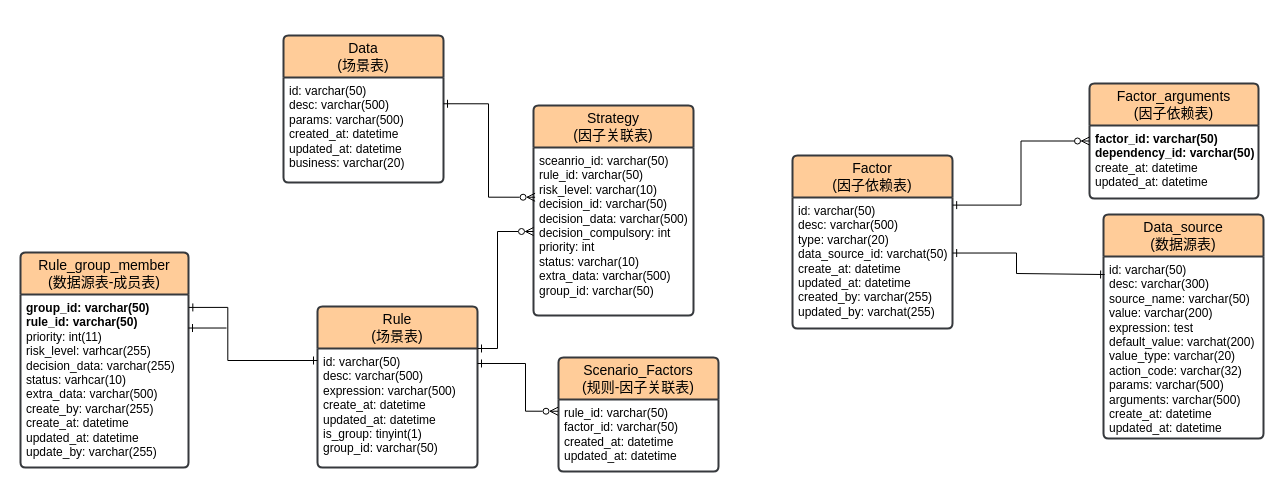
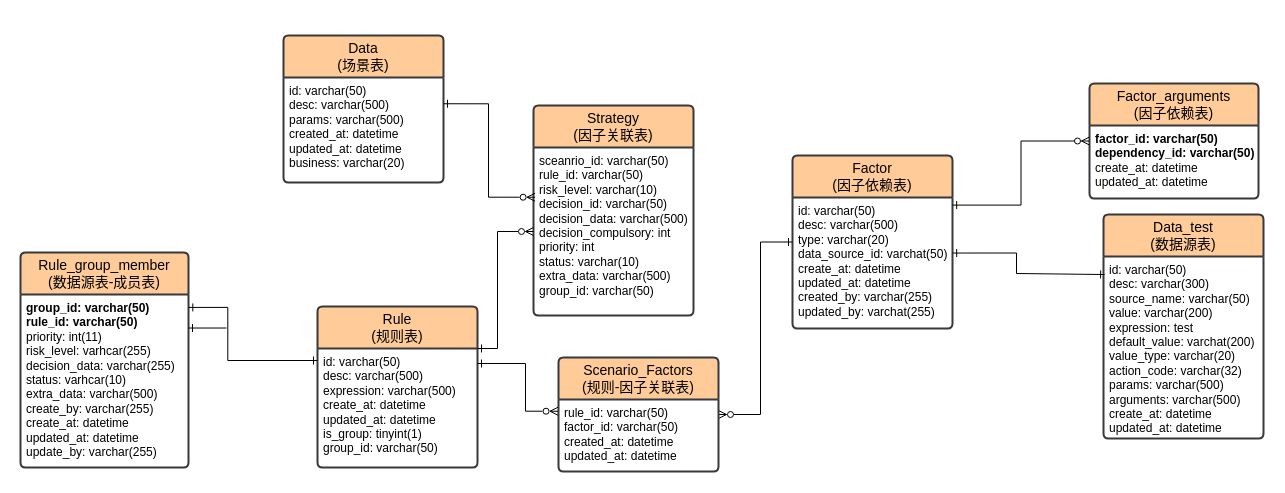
  <mxCell id="0" />
  <mxCell id="1" parent="0" />
- <mxCell id="2" value="Rule&lt;br&gt;(场景表)" style="swimlane;childLayout=stackLayout;horizontal=1;startSize=42;horizontalStack=0;rounded=1;fontSize=14;fontStyle=0;strokeWidth=2;resizeParent=0;resizeLast=1;shadow=0;dashed=0;align=center;arcSize=4;whiteSpace=wrap;html=1;fillColor=#ffcc99;strokeColor=#36393d;" parent="1" vertex="1"><mxGeometry x="317" y="306" width="160" height="161" as="geometry"><mxRectangle x="42" y="189" width="64" height="42" as="alternateBounds" /></mxGeometry></mxCell>
+ <mxCell id="2" value="Rule&lt;br&gt;(规则表)" style="swimlane;childLayout=stackLayout;horizontal=1;startSize=42;horizontalStack=0;rounded=1;fontSize=14;fontStyle=0;strokeWidth=2;resizeParent=0;resizeLast=1;shadow=0;dashed=0;align=center;arcSize=4;whiteSpace=wrap;html=1;fillColor=#ffcc99;strokeColor=#36393d;" parent="1" vertex="1"><mxGeometry x="317" y="306" width="160" height="161" as="geometry"><mxRectangle x="42" y="189" width="64" height="42" as="alternateBounds" /></mxGeometry></mxCell>
  <mxCell id="3" value="id: varchar(50)&lt;br&gt;desc: varchar(500)&lt;br&gt;expression: varchar(500)&lt;br&gt;create_at: datetime&lt;br&gt;updated_at: datetime&lt;br&gt;is_group: tinyint(1)&lt;br&gt;group_id: varchar(50)" style="align=left;strokeColor=none;fillColor=none;spacingLeft=4;fontSize=12;verticalAlign=top;resizable=0;rotatable=0;part=1;html=1;" parent="2" vertex="1"><mxGeometry y="42" width="160" height="119" as="geometry" /></mxCell>
  <mxCell id="4" style="edgeStyle=orthogonalEdgeStyle;rounded=0;orthogonalLoop=1;jettySize=auto;html=1;exitX=0.5;exitY=1;exitDx=0;exitDy=0;" parent="2" source="3" target="3" edge="1"><mxGeometry relative="1" as="geometry" /></mxCell>
  <mxCell id="5" value="Data&lt;br&gt;(场景表)" style="swimlane;childLayout=stackLayout;horizontal=1;startSize=42;horizontalStack=0;rounded=1;fontSize=14;fontStyle=0;strokeWidth=2;resizeParent=0;resizeLast=1;shadow=0;dashed=0;align=center;arcSize=4;whiteSpace=wrap;html=1;fillColor=#ffcc99;strokeColor=#36393d;" parent="1" vertex="1"><mxGeometry x="283" y="35" width="160" height="147" as="geometry" /></mxCell>
  <mxCell id="6" value="id: varchar(50)&lt;br&gt;desc: varchar(500)&lt;br&gt;params: varchar(500)&lt;br&gt;created_at: datetime&lt;br&gt;updated_at: datetime&lt;br&gt;business: varchar(20)" style="align=left;strokeColor=none;fillColor=none;spacingLeft=4;fontSize=12;verticalAlign=top;resizable=0;rotatable=0;part=1;html=1;" parent="5" vertex="1"><mxGeometry y="42" width="160" height="105" as="geometry" /></mxCell>
  <mxCell id="7" style="edgeStyle=orthogonalEdgeStyle;rounded=0;orthogonalLoop=1;jettySize=auto;html=1;exitX=0.5;exitY=1;exitDx=0;exitDy=0;" parent="5" source="6" target="6" edge="1"><mxGeometry relative="1" as="geometry" /></mxCell>
  <mxCell id="8" value="Factor&lt;br&gt;(因子依赖表)" style="swimlane;childLayout=stackLayout;horizontal=1;startSize=42;horizontalStack=0;rounded=1;fontSize=14;fontStyle=0;strokeWidth=2;resizeParent=0;resizeLast=1;shadow=0;dashed=0;align=center;arcSize=4;whiteSpace=wrap;html=1;fillColor=#ffcc99;strokeColor=#36393d;" parent="1" vertex="1"><mxGeometry x="792" y="155" width="160" height="173" as="geometry"><mxRectangle x="42" y="189" width="64" height="42" as="alternateBounds" /></mxGeometry></mxCell>
  <mxCell id="9" value="id: varchar(50)&lt;br&gt;desc: varchar(500)&lt;br&gt;type: varchar(20)&lt;br&gt;data_source_id: varchat(50)&lt;br&gt;create_at: datetime&lt;br&gt;updated_at: datetime&lt;br&gt;created_by: varchar(255)&lt;br&gt;updated_by: varchat(255)" style="align=left;strokeColor=none;fillColor=none;spacingLeft=4;fontSize=12;verticalAlign=top;resizable=0;rotatable=0;part=1;html=1;" parent="8" vertex="1"><mxGeometry y="42" width="160" height="131" as="geometry" /></mxCell>
  <mxCell id="10" style="edgeStyle=orthogonalEdgeStyle;rounded=0;orthogonalLoop=1;jettySize=auto;html=1;exitX=0.5;exitY=1;exitDx=0;exitDy=0;" parent="8" source="9" target="9" edge="1"><mxGeometry relative="1" as="geometry" /></mxCell>
- <mxCell id="11" value="Data_source&lt;br&gt;(数据源表)" style="swimlane;childLayout=stackLayout;horizontal=1;startSize=42;horizontalStack=0;rounded=1;fontSize=14;fontStyle=0;strokeWidth=2;resizeParent=0;resizeLast=1;shadow=0;dashed=0;align=center;arcSize=4;whiteSpace=wrap;html=1;fillColor=#ffcc99;strokeColor=#36393d;" parent="1" vertex="1"><mxGeometry x="1103" y="214" width="160" height="224" as="geometry"><mxRectangle x="42" y="189" width="64" height="42" as="alternateBounds" /></mxGeometry></mxCell>
+ <mxCell id="11" value="Data_test&lt;br&gt;(数据源表)" style="swimlane;childLayout=stackLayout;horizontal=1;startSize=42;horizontalStack=0;rounded=1;fontSize=14;fontStyle=0;strokeWidth=2;resizeParent=0;resizeLast=1;shadow=0;dashed=0;align=center;arcSize=4;whiteSpace=wrap;html=1;fillColor=#ffcc99;strokeColor=#36393d;" parent="1" vertex="1"><mxGeometry x="1103" y="214" width="160" height="224" as="geometry"><mxRectangle x="42" y="189" width="64" height="42" as="alternateBounds" /></mxGeometry></mxCell>
  <mxCell id="12" value="id: varchar(50)&lt;br&gt;desc: varchar(300)&lt;br&gt;source_name: varchar(50)&lt;br&gt;value: varchar(200)&lt;br&gt;expression: test&lt;br&gt;default_value: varchat(200)&lt;br&gt;value_type: varchar(20)&lt;br&gt;action_code: varchar(32)&lt;br&gt;params: varchar(500)&lt;br&gt;arguments: varchar(500)&lt;br&gt;create_at: datetime&lt;br&gt;updated_at: datetime" style="align=left;strokeColor=none;fillColor=none;spacingLeft=4;fontSize=12;verticalAlign=top;resizable=0;rotatable=0;part=1;html=1;" parent="11" vertex="1"><mxGeometry y="42" width="160" height="182" as="geometry" /></mxCell>
  <mxCell id="13" style="edgeStyle=orthogonalEdgeStyle;rounded=0;orthogonalLoop=1;jettySize=auto;html=1;exitX=0.5;exitY=1;exitDx=0;exitDy=0;" parent="11" source="12" target="12" edge="1"><mxGeometry relative="1" as="geometry" /></mxCell>
  <mxCell id="14" value="Strategy&lt;br&gt;(因子关联表)" style="swimlane;childLayout=stackLayout;horizontal=1;startSize=42;horizontalStack=0;rounded=1;fontSize=14;fontStyle=0;strokeWidth=2;resizeParent=0;resizeLast=1;shadow=0;dashed=0;align=center;arcSize=4;whiteSpace=wrap;html=1;fillColor=#ffcc99;strokeColor=#36393d;" parent="1" vertex="1"><mxGeometry x="533" y="105" width="160" height="210" as="geometry"><mxRectangle x="42" y="189" width="64" height="42" as="alternateBounds" /></mxGeometry></mxCell>
  <mxCell id="15" value="sceanrio_id: varchar(50)&lt;br&gt;rule_id: varchar(50)&lt;br&gt;risk_level: varchar(10)&lt;br&gt;decision_id: varchar(50)&lt;br&gt;decision_data: varchar(500)&lt;br&gt;decision_compulsory: int&lt;br&gt;priority: int&lt;br&gt;status: varchar(10)&lt;br&gt;extra_data: varchar(500)&lt;br&gt;group_id: varchar(50)" style="align=left;strokeColor=none;fillColor=none;spacingLeft=4;fontSize=12;verticalAlign=top;resizable=0;rotatable=0;part=1;html=1;" parent="14" vertex="1"><mxGeometry y="42" width="160" height="168" as="geometry" /></mxCell>
  <mxCell id="16" style="edgeStyle=orthogonalEdgeStyle;rounded=0;orthogonalLoop=1;jettySize=auto;html=1;exitX=0.5;exitY=1;exitDx=0;exitDy=0;" parent="14" source="15" target="15" edge="1"><mxGeometry relative="1" as="geometry" /></mxCell>
  <mxCell id="17" style="rounded=0;orthogonalLoop=1;jettySize=auto;html=1;exitX=1;exitY=0;exitDx=0;exitDy=0;entryX=0;entryY=0.5;entryDx=0;entryDy=0;startArrow=ERone;startFill=0;endArrow=ERzeroToMany;endFill=0;edgeStyle=orthogonalEdgeStyle;" parent="1" source="3" target="15" edge="1"><mxGeometry relative="1" as="geometry"><Array as="points"><mxPoint x="497" y="348" /><mxPoint x="497" y="231" /></Array></mxGeometry></mxCell>
  <mxCell id="18" style="rounded=0;orthogonalLoop=1;jettySize=auto;html=1;exitX=1;exitY=0.25;exitDx=0;exitDy=0;entryX=0.01;entryY=0.296;entryDx=0;entryDy=0;entryPerimeter=0;startArrow=ERone;startFill=0;endArrow=ERzeroToMany;endFill=0;edgeStyle=orthogonalEdgeStyle;" parent="1" source="6" target="15" edge="1"><mxGeometry relative="1" as="geometry" /></mxCell>
+ <mxCell id="19" style="rounded=0;orthogonalLoop=1;jettySize=auto;html=1;startArrow=ERzeroToMany;startFill=0;endArrow=ERone;endFill=0;edgeStyle=orthogonalEdgeStyle;entryX=0;entryY=0.5;entryDx=0;entryDy=0;" parent="1" source="20" target="8" edge="1"><mxGeometry relative="1" as="geometry"><mxPoint x="808" y="381" as="targetPoint" /><Array as="points"><mxPoint x="760" y="414" /><mxPoint x="760" y="241" /></Array></mxGeometry></mxCell>
  <mxCell id="20" value="Scenario_Factors&lt;br&gt;(规则-因子关联表)" style="swimlane;childLayout=stackLayout;horizontal=1;startSize=42;horizontalStack=0;rounded=1;fontSize=14;fontStyle=0;strokeWidth=2;resizeParent=0;resizeLast=1;shadow=0;dashed=0;align=center;arcSize=4;whiteSpace=wrap;html=1;fillColor=#ffcc99;strokeColor=#36393d;" parent="1" vertex="1"><mxGeometry x="558" y="357" width="160" height="114" as="geometry" /></mxCell>
  <mxCell id="21" value="rule_id: varchar(50)&lt;br&gt;factor_id: varchar(50)&lt;br&gt;created_at: datetime&lt;br&gt;updated_at: datetime" style="align=left;strokeColor=none;fillColor=none;spacingLeft=4;fontSize=12;verticalAlign=top;resizable=0;rotatable=0;part=1;html=1;" parent="20" vertex="1"><mxGeometry y="42" width="160" height="72" as="geometry" /></mxCell>
  <mxCell id="22" style="edgeStyle=orthogonalEdgeStyle;rounded=0;orthogonalLoop=1;jettySize=auto;html=1;exitX=0.5;exitY=1;exitDx=0;exitDy=0;" parent="20" source="21" target="21" edge="1"><mxGeometry relative="1" as="geometry" /></mxCell>
  <mxCell id="23" style="edgeStyle=orthogonalEdgeStyle;rounded=0;orthogonalLoop=1;jettySize=auto;html=1;entryX=-0.003;entryY=0.163;entryDx=0;entryDy=0;entryPerimeter=0;endArrow=ERzeroToMany;endFill=0;startArrow=ERone;startFill=0;" parent="1" source="3" target="21" edge="1"><mxGeometry relative="1" as="geometry"><Array as="points"><mxPoint x="525" y="363" /><mxPoint x="525" y="411" /></Array></mxGeometry></mxCell>
  <mxCell id="24" style="edgeStyle=orthogonalEdgeStyle;rounded=0;orthogonalLoop=1;jettySize=auto;html=1;exitX=0.5;exitY=1;exitDx=0;exitDy=0;" parent="1" edge="1"><mxGeometry relative="1" as="geometry"><mxPoint x="456" y="63" as="sourcePoint" /><mxPoint x="456" y="63" as="targetPoint" /></mxGeometry></mxCell>
  <mxCell id="25" value="Factor_arguments&lt;br&gt;(因子依赖表)" style="swimlane;childLayout=stackLayout;horizontal=1;startSize=42;horizontalStack=0;rounded=1;fontSize=14;fontStyle=0;strokeWidth=2;resizeParent=0;resizeLast=1;shadow=0;dashed=0;align=center;arcSize=4;whiteSpace=wrap;html=1;fillColor=#ffcc99;strokeColor=#36393d;" parent="1" vertex="1"><mxGeometry x="1089" y="83" width="169" height="115" as="geometry" /></mxCell>
  <mxCell id="26" value="&lt;b&gt;factor_id: varchar(50)&lt;br&gt;dependency_id: varchar(50)&lt;/b&gt;&lt;br&gt;create_at: datetime&lt;br&gt;updated_at: datetime" style="align=left;strokeColor=none;fillColor=none;spacingLeft=4;fontSize=12;verticalAlign=top;resizable=0;rotatable=0;part=1;html=1;" parent="25" vertex="1"><mxGeometry y="42" width="169" height="73" as="geometry" /></mxCell>
  <mxCell id="27" style="edgeStyle=orthogonalEdgeStyle;rounded=0;orthogonalLoop=1;jettySize=auto;html=1;exitX=0.5;exitY=1;exitDx=0;exitDy=0;" parent="25" source="26" target="26" edge="1"><mxGeometry relative="1" as="geometry" /></mxCell>
  <mxCell id="28" style="edgeStyle=orthogonalEdgeStyle;rounded=0;orthogonalLoop=1;jettySize=auto;html=1;exitX=0.5;exitY=1;exitDx=0;exitDy=0;" parent="1" edge="1"><mxGeometry relative="1" as="geometry"><mxPoint x="625" y="20" as="sourcePoint" /><mxPoint x="625" y="20" as="targetPoint" /></mxGeometry></mxCell>
  <mxCell id="29" style="edgeStyle=orthogonalEdgeStyle;rounded=0;orthogonalLoop=1;jettySize=auto;html=1;exitX=1.001;exitY=0.424;exitDx=0;exitDy=0;entryX=0.007;entryY=0.099;entryDx=0;entryDy=0;entryPerimeter=0;startArrow=ERone;startFill=0;exitPerimeter=0;endArrow=ERone;endFill=0;" parent="1" source="9" target="12" edge="1"><mxGeometry relative="1" as="geometry"><Array as="points"><mxPoint x="1016" y="253" /><mxPoint x="1016" y="273" /></Array></mxGeometry></mxCell>
  <mxCell id="30" style="edgeStyle=orthogonalEdgeStyle;rounded=0;orthogonalLoop=1;jettySize=auto;html=1;exitX=1.001;exitY=0.058;exitDx=0;exitDy=0;entryX=0;entryY=0.5;entryDx=0;entryDy=0;exitPerimeter=0;startArrow=ERone;startFill=0;endArrow=ERzeroToMany;endFill=0;" parent="1" source="9" target="25" edge="1"><mxGeometry relative="1" as="geometry" /></mxCell>
  <mxCell id="31" style="edgeStyle=orthogonalEdgeStyle;rounded=0;orthogonalLoop=1;jettySize=auto;html=1;exitX=0.5;exitY=1;exitDx=0;exitDy=0;" parent="1" edge="1"><mxGeometry relative="1" as="geometry"><mxPoint x="131" y="209" as="sourcePoint" /><mxPoint x="131" y="209" as="targetPoint" /></mxGeometry></mxCell>
  <mxCell id="32" value="Rule_group_member&lt;br&gt;(数据源表-成员表)" style="swimlane;childLayout=stackLayout;horizontal=1;startSize=42;horizontalStack=0;rounded=1;fontSize=14;fontStyle=0;strokeWidth=2;resizeParent=0;resizeLast=1;shadow=0;dashed=0;align=center;arcSize=4;whiteSpace=wrap;html=1;fillColor=#ffcc99;strokeColor=#36393d;" parent="1" vertex="1"><mxGeometry x="20" y="252" width="168" height="215" as="geometry" /></mxCell>
  <mxCell id="33" value="&lt;b&gt;group_id: varchar(50)&lt;/b&gt;&lt;br&gt;&lt;b&gt;rule_id: varchar(50)&lt;br&gt;&lt;/b&gt;priority: int(11)&lt;br&gt;risk_level: varhcar(255)&lt;br&gt;decision_data: varchar(255)&lt;br&gt;status: varhcar(10)&lt;br&gt;extra_data: varchar(500)&lt;br&gt;create_by: varchar(255)&lt;br style=&quot;border-color: var(--border-color);&quot;&gt;create_at: datetime&lt;br style=&quot;border-color: var(--border-color);&quot;&gt;updated_at: datetime&lt;br style=&quot;border-color: var(--border-color);&quot;&gt;update_by: varchar(255)" style="align=left;strokeColor=none;fillColor=none;spacingLeft=4;fontSize=12;verticalAlign=top;resizable=0;rotatable=0;part=1;html=1;" parent="32" vertex="1"><mxGeometry y="42" width="168" height="173" as="geometry" /></mxCell>
  <mxCell id="34" style="edgeStyle=orthogonalEdgeStyle;rounded=0;orthogonalLoop=1;jettySize=auto;html=1;exitX=0.5;exitY=1;exitDx=0;exitDy=0;" parent="32" source="33" target="33" edge="1"><mxGeometry relative="1" as="geometry" /></mxCell>
  <mxCell id="35" value="" style="endArrow=none;html=1;rounded=0;startArrow=ERone;startFill=0;" parent="1" edge="1"><mxGeometry width="50" height="50" relative="1" as="geometry"><mxPoint x="188" y="327.52" as="sourcePoint" /><mxPoint x="226" y="327.52" as="targetPoint" /></mxGeometry></mxCell>
  <mxCell id="36" style="edgeStyle=orthogonalEdgeStyle;rounded=0;orthogonalLoop=1;jettySize=auto;html=1;entryX=-0.027;entryY=0.135;entryDx=0;entryDy=0;endArrow=ERone;endFill=0;startArrow=ERone;startFill=0;entryPerimeter=0;" parent="1" edge="1"><mxGeometry relative="1" as="geometry"><Array as="points"><mxPoint x="227.32" y="306.93" /><mxPoint x="227.32" y="359.93" /></Array><mxPoint x="188.32" y="306.93" as="sourcePoint" /><mxPoint x="317" y="359.995" as="targetPoint" /></mxGeometry></mxCell>
